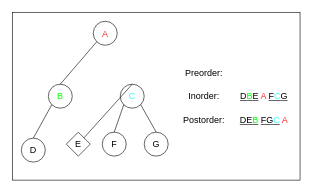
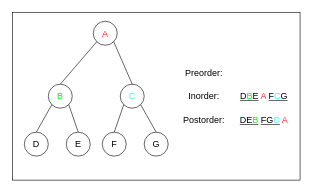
  <mxCell id="0" />
  <mxCell id="1" parent="0" />
  <mxCell id="2" value="" style="rounded=0;whiteSpace=wrap;html=1;fontSize=15;fontColor=#FF3333;" vertex="1" parent="1"><mxGeometry x="20" y="20" width="480" height="280" as="geometry" /></mxCell>
  <mxCell id="3" value="&lt;font color=&quot;#ff3333&quot; style=&quot;font-size: 15px;&quot;&gt;A&lt;/font&gt;" style="ellipse;whiteSpace=wrap;html=1;aspect=fixed;fontSize=15;" vertex="1" parent="1"><mxGeometry x="155" y="35" width="40" height="40" as="geometry" /></mxCell>
  <mxCell id="4" value="&lt;font color=&quot;#00ff00&quot; style=&quot;font-size: 15px;&quot;&gt;B&lt;/font&gt;" style="ellipse;whiteSpace=wrap;html=1;aspect=fixed;fontSize=15;" vertex="1" parent="1"><mxGeometry x="80" y="140" width="40" height="40" as="geometry" /></mxCell>
  <mxCell id="5" value="&lt;font color=&quot;#33ffff&quot; style=&quot;font-size: 15px;&quot;&gt;C&lt;/font&gt;" style="ellipse;whiteSpace=wrap;html=1;aspect=fixed;fontSize=15;" vertex="1" parent="1"><mxGeometry x="200" y="140" width="40" height="40" as="geometry" /></mxCell>
- <mxCell id="6" value="&lt;font style=&quot;font-size: 15px;&quot;&gt;D&lt;/font&gt;" style="ellipse;whiteSpace=wrap;html=1;aspect=fixed;fontSize=15;" vertex="1" parent="1"><mxGeometry x="35" y="230" width="40" height="40" as="geometry" /></mxCell>
- <mxCell id="7" value="&lt;font style=&quot;font-size: 15px;&quot;&gt;E&lt;/font&gt;" style="rhombus;whiteSpace=wrap;html=1;aspect=fixed;fontSize=15;" vertex="1" parent="1"><mxGeometry x="110" y="220" width="40" height="40" as="geometry" /></mxCell>
+ <mxCell id="6" value="&lt;font style=&quot;font-size: 15px;&quot;&gt;D&lt;/font&gt;" style="ellipse;whiteSpace=wrap;html=1;aspect=fixed;fontSize=15;" vertex="1" parent="1"><mxGeometry x="40" y="220" width="40" height="40" as="geometry" /></mxCell>
+ <mxCell id="7" value="&lt;font style=&quot;font-size: 15px;&quot;&gt;E&lt;/font&gt;" style="ellipse;whiteSpace=wrap;html=1;aspect=fixed;fontSize=15;" vertex="1" parent="1"><mxGeometry x="110" y="220" width="40" height="40" as="geometry" /></mxCell>
  <mxCell id="8" value="" style="endArrow=none;html=1;entryX=0;entryY=1;entryDx=0;entryDy=0;exitX=0.5;exitY=0;exitDx=0;exitDy=0;" edge="1" parent="1" source="4" target="3"><mxGeometry width="50" height="50" relative="1" as="geometry"><mxPoint x="80" y="410" as="sourcePoint" /><mxPoint x="130" y="360" as="targetPoint" /></mxGeometry></mxCell>
- <mxCell id="9" value="" style="endArrow=none;html=1;exitX=0.5;exitY=0;exitDx=0;exitDy=0;" edge="1" parent="1" source="5" target="7"><mxGeometry width="50" height="50" relative="1" as="geometry"><mxPoint x="200" y="370" as="sourcePoint" /><mxPoint x="250" y="320" as="targetPoint" /></mxGeometry></mxCell>
+ <mxCell id="9" value="" style="endArrow=none;html=1;entryX=1;entryY=1;entryDx=0;entryDy=0;exitX=0.5;exitY=0;exitDx=0;exitDy=0;" edge="1" parent="1" source="5" target="3"><mxGeometry width="50" height="50" relative="1" as="geometry"><mxPoint x="200" y="370" as="sourcePoint" /><mxPoint x="250" y="320" as="targetPoint" /></mxGeometry></mxCell>
  <mxCell id="10" value="" style="endArrow=none;html=1;entryX=0;entryY=1;entryDx=0;entryDy=0;exitX=0.5;exitY=0;exitDx=0;exitDy=0;" edge="1" parent="1" source="6" target="4"><mxGeometry width="50" height="50" relative="1" as="geometry"><mxPoint x="0" y="460" as="sourcePoint" /><mxPoint x="50" y="410" as="targetPoint" /></mxGeometry></mxCell>
+ <mxCell id="11" value="" style="endArrow=none;html=1;entryX=1;entryY=1;entryDx=0;entryDy=0;exitX=0.5;exitY=0;exitDx=0;exitDy=0;" edge="1" parent="1" source="7" target="4"><mxGeometry width="50" height="50" relative="1" as="geometry"><mxPoint x="170" y="410" as="sourcePoint" /><mxPoint x="220" y="360" as="targetPoint" /></mxGeometry></mxCell>
  <mxCell id="12" value="" style="endArrow=none;html=1;fontSize=15;fontColor=#33FFFF;entryX=0;entryY=1;entryDx=0;entryDy=0;exitX=0.5;exitY=0;exitDx=0;exitDy=0;" edge="1" parent="1" target="5"><mxGeometry width="50" height="50" relative="1" as="geometry"><mxPoint x="190" y="220" as="sourcePoint" /><mxPoint x="300" y="260" as="targetPoint" /></mxGeometry></mxCell>
  <mxCell id="13" value="" style="endArrow=none;html=1;fontSize=15;fontColor=#FFFFFF;entryX=1;entryY=1;entryDx=0;entryDy=0;exitX=0.5;exitY=0;exitDx=0;exitDy=0;" edge="1" parent="1" target="5"><mxGeometry width="50" height="50" relative="1" as="geometry"><mxPoint x="260" y="220" as="sourcePoint" /><mxPoint x="350" y="310" as="targetPoint" /></mxGeometry></mxCell>
  <mxCell id="14" value="F" style="ellipse;whiteSpace=wrap;html=1;aspect=fixed;fontSize=15;" vertex="1" parent="1"><mxGeometry x="170" y="220" width="40" height="40" as="geometry" /></mxCell>
  <mxCell id="15" value="G" style="ellipse;whiteSpace=wrap;html=1;aspect=fixed;fontSize=15;" vertex="1" parent="1"><mxGeometry x="240" y="220" width="40" height="40" as="geometry" /></mxCell>
  <mxCell id="16" value="Preorder:" style="text;html=1;strokeColor=none;fillColor=none;align=center;verticalAlign=middle;whiteSpace=wrap;rounded=0;fontSize=15;" vertex="1" parent="1"><mxGeometry x="300" y="100" width="80" height="40" as="geometry" /></mxCell>
  <mxCell id="17" value="Inorder:" style="text;html=1;strokeColor=none;fillColor=none;align=center;verticalAlign=middle;whiteSpace=wrap;rounded=0;fontSize=15;" vertex="1" parent="1"><mxGeometry x="300" y="140" width="80" height="40" as="geometry" /></mxCell>
  <mxCell id="18" value="Postorder:" style="text;html=1;strokeColor=none;fillColor=none;align=center;verticalAlign=middle;whiteSpace=wrap;rounded=0;fontSize=15;" vertex="1" parent="1"><mxGeometry x="300" y="179" width="80" height="41" as="geometry" /></mxCell>
  <mxCell id="19" value="&lt;u&gt;D&lt;font color=&quot;#00ff00&quot;&gt;B&lt;/font&gt;E&lt;/u&gt; &lt;font color=&quot;#ff3333&quot;&gt;A&lt;/font&gt; &lt;u&gt;F&lt;font color=&quot;#33ffff&quot;&gt;C&lt;/font&gt;G&lt;/u&gt;" style="text;html=1;strokeColor=none;fillColor=none;align=center;verticalAlign=middle;whiteSpace=wrap;rounded=0;fontSize=15;" vertex="1" parent="1"><mxGeometry x="380" y="140" width="120" height="40" as="geometry" /></mxCell>
  <mxCell id="20" value="&lt;u&gt;DE&lt;font color=&quot;#00ff00&quot;&gt;B&lt;/font&gt;&lt;/u&gt; &lt;u&gt;FG&lt;font color=&quot;#33ffff&quot;&gt;C&lt;/font&gt;&lt;/u&gt; &lt;font color=&quot;#ff3333&quot;&gt;A&lt;/font&gt;" style="text;html=1;strokeColor=none;fillColor=none;align=center;verticalAlign=middle;whiteSpace=wrap;rounded=0;fontSize=15;" vertex="1" parent="1"><mxGeometry x="380" y="179" width="120" height="41" as="geometry" /></mxCell>
